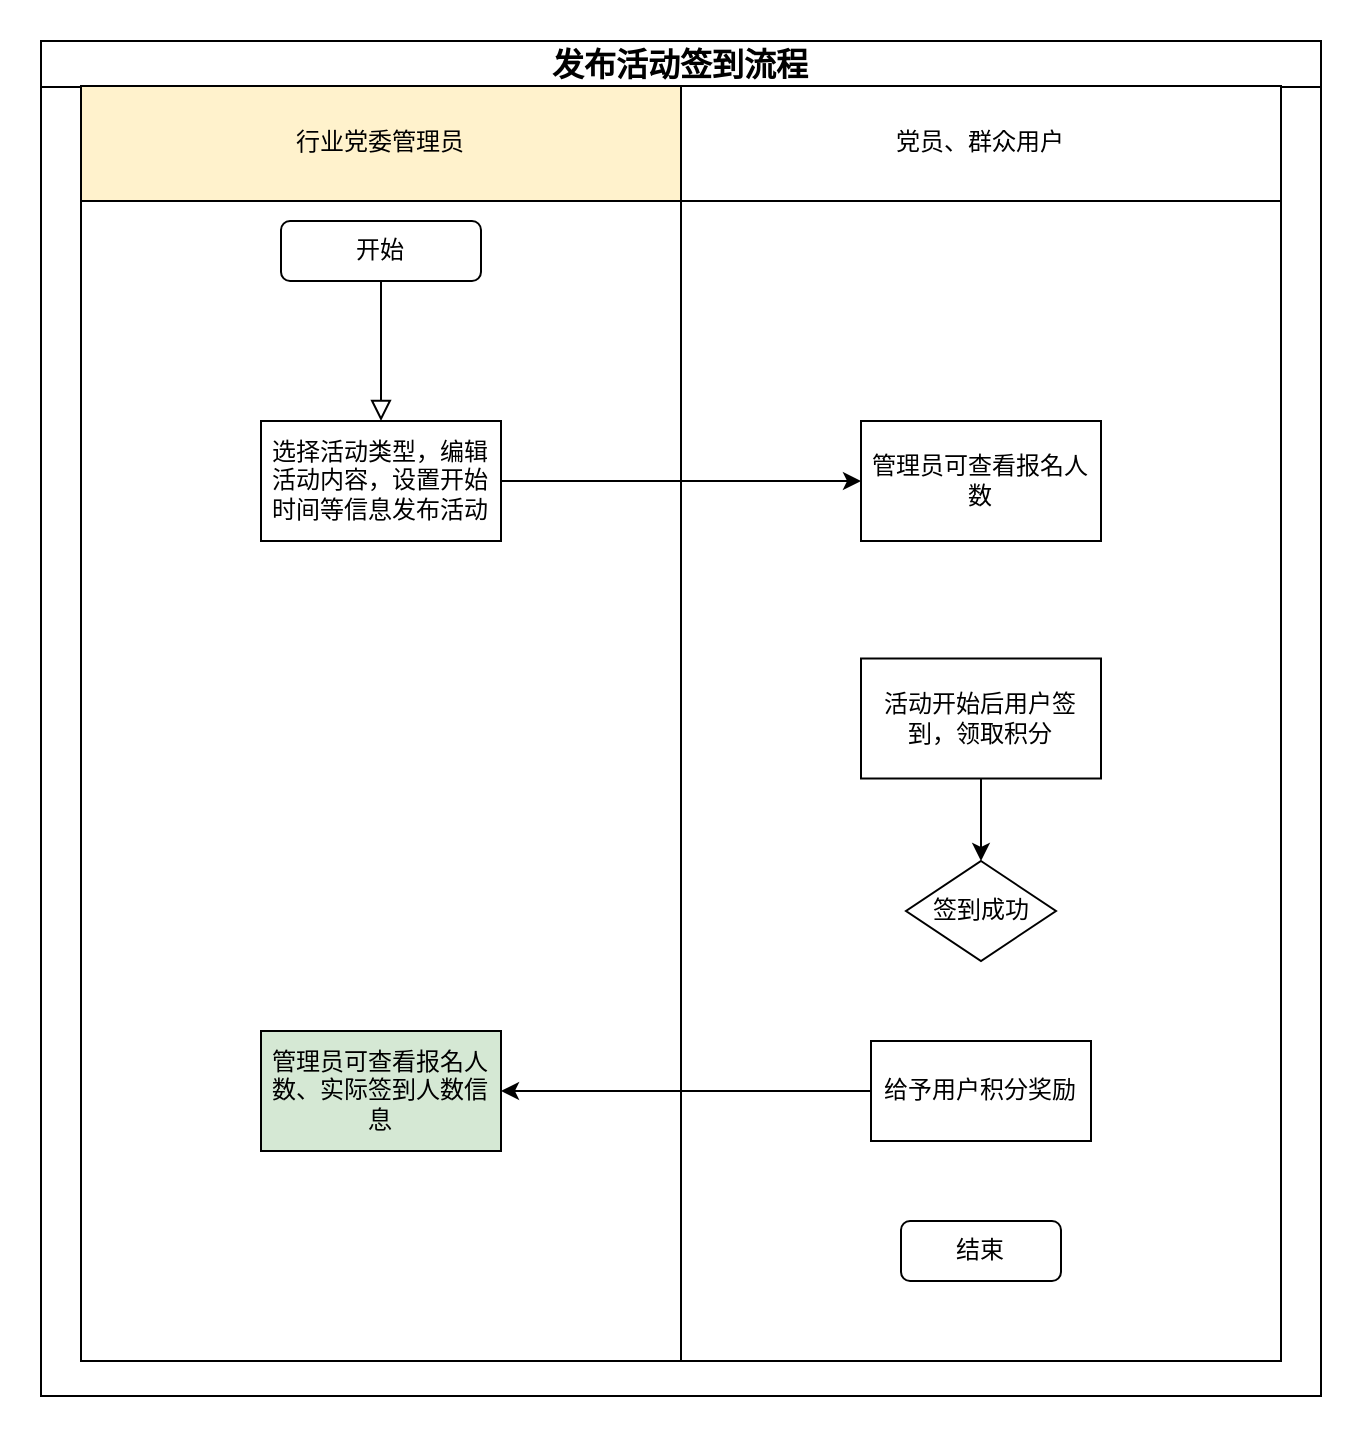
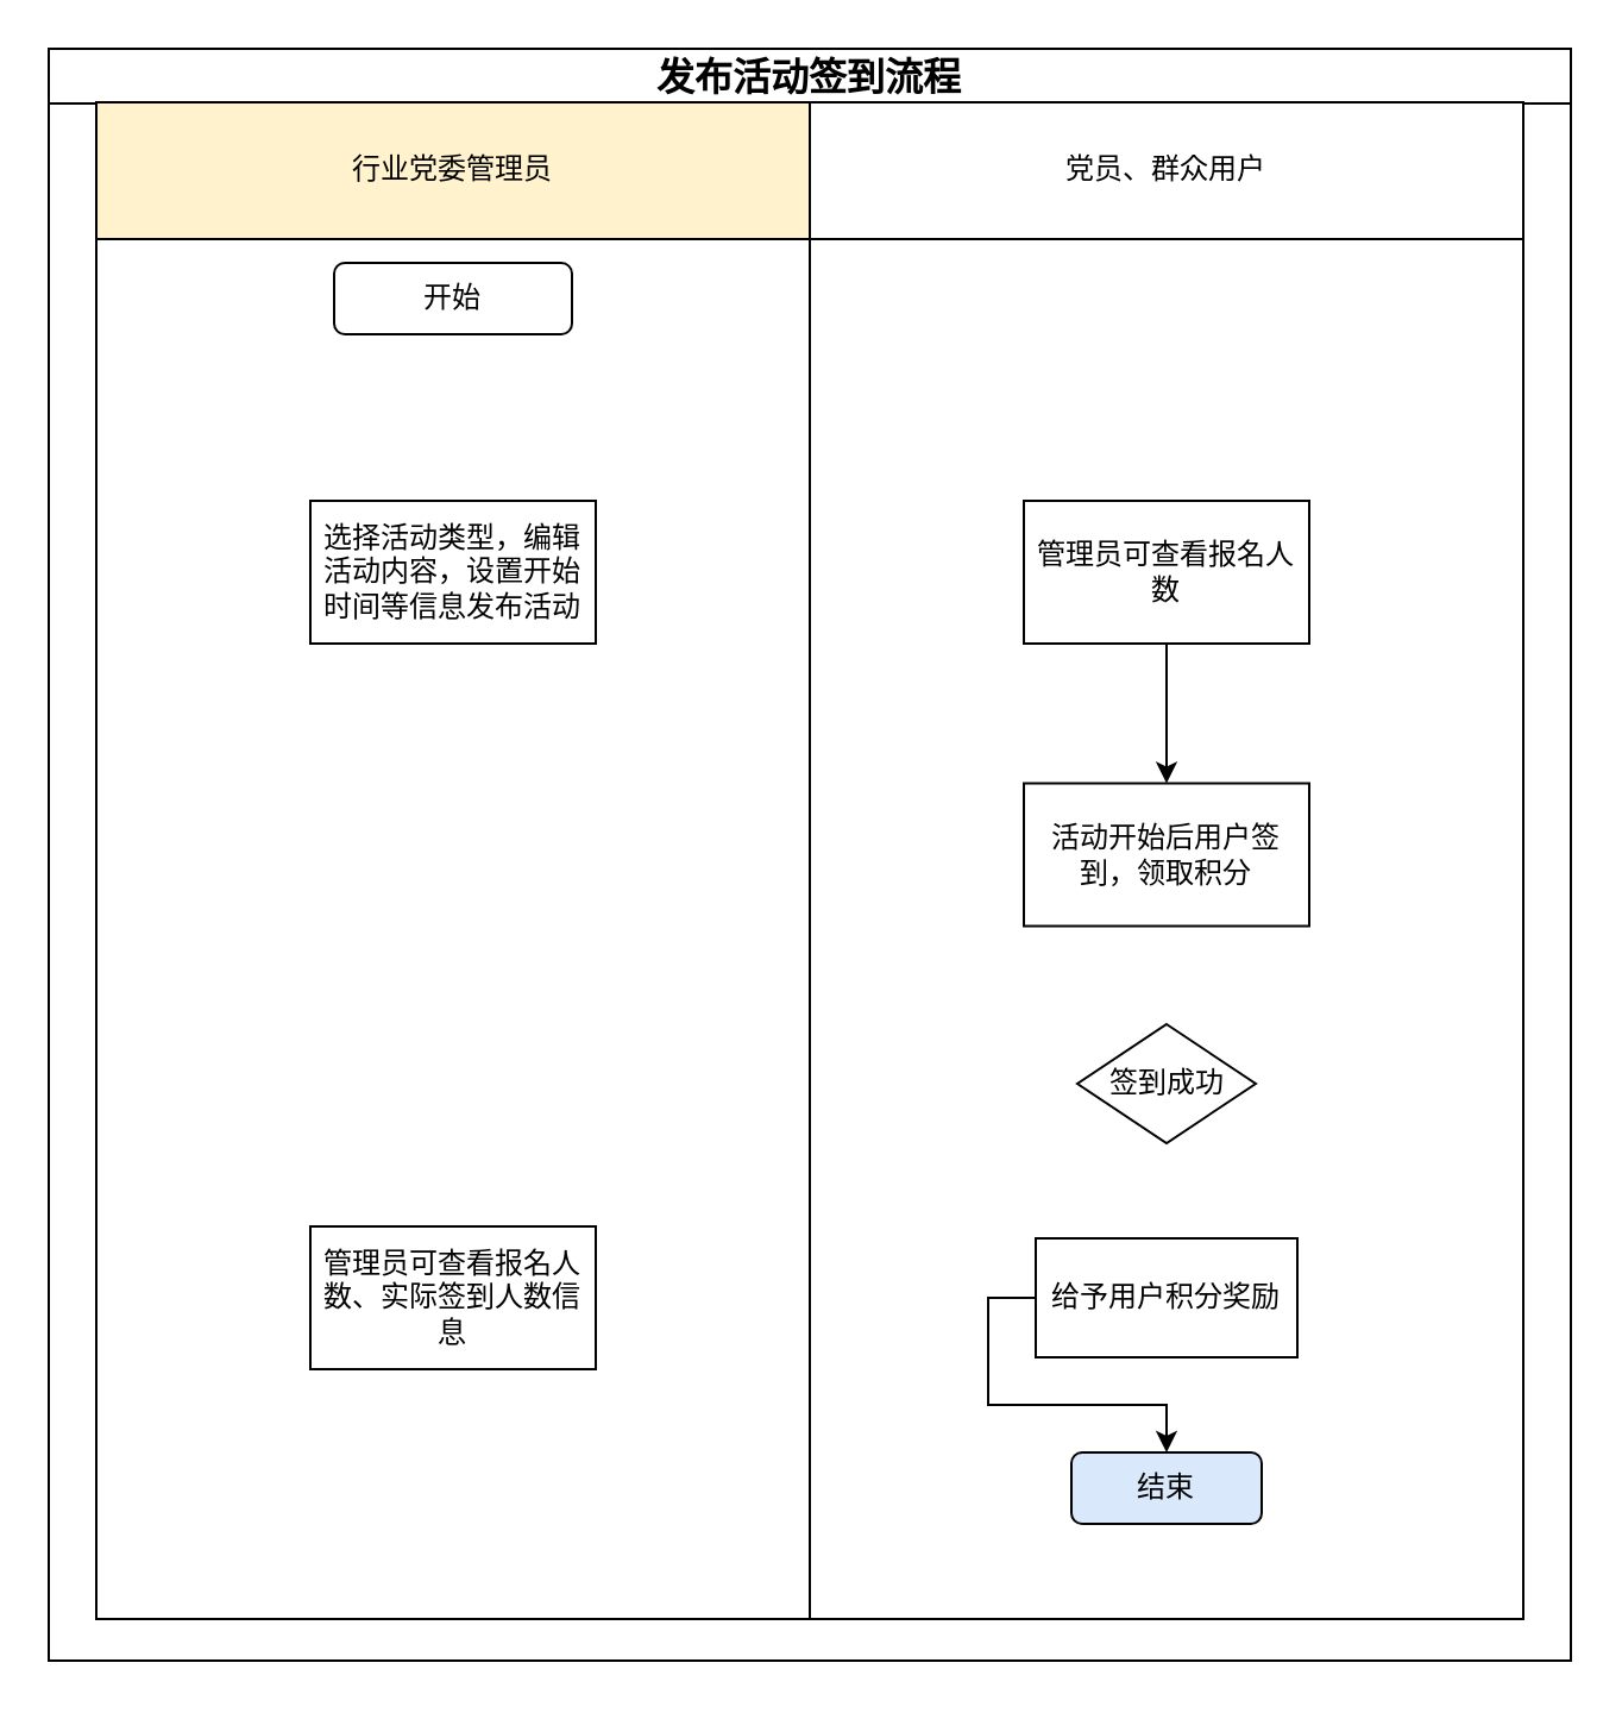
  <mxCell id="0" />
  <mxCell id="1" parent="0" />
  <mxCell id="2" value="&lt;span style=&quot;font-size: 16px;&quot;&gt;发布活动签到流程&lt;/span&gt;" style="swimlane;whiteSpace=wrap;html=1;" vertex="1" parent="1"><mxGeometry x="20" y="20" width="640" height="677.5" as="geometry"><mxRectangle x="320" y="40" width="220" height="30" as="alternateBounds" /></mxGeometry></mxCell>
  <mxCell id="3" value="行业党委管理员" style="rounded=0;whiteSpace=wrap;html=1;fillColor=#fff2cc;" vertex="1" parent="2"><mxGeometry x="20" y="22.5" width="300" height="57.5" as="geometry" /></mxCell>
  <mxCell id="4" value="党员、群众用户" style="rounded=0;whiteSpace=wrap;html=1;" vertex="1" parent="2"><mxGeometry x="320" y="22.5" width="300" height="57.5" as="geometry" /></mxCell>
  <mxCell id="5" value="" style="rounded=0;whiteSpace=wrap;html=1;" vertex="1" parent="2"><mxGeometry x="20" y="80" width="300" height="580" as="geometry" /></mxCell>
  <mxCell id="6" value="" style="rounded=0;whiteSpace=wrap;html=1;" vertex="1" parent="2"><mxGeometry x="320" y="80" width="300" height="580" as="geometry" /></mxCell>
- <mxCell id="7" value="" style="rounded=0;html=1;jettySize=auto;orthogonalLoop=1;fontSize=11;endArrow=block;endFill=0;endSize=8;strokeWidth=1;shadow=0;labelBackgroundColor=none;edgeStyle=orthogonalEdgeStyle;entryX=0.5;entryY=0;entryDx=0;entryDy=0;" edge="1" parent="2" source="8" target="9"><mxGeometry relative="1" as="geometry"><mxPoint x="170" y="180" as="targetPoint" /></mxGeometry></mxCell>
  <mxCell id="8" value="开始" style="rounded=1;whiteSpace=wrap;html=1;fontSize=12;glass=0;strokeWidth=1;shadow=0;" vertex="1" parent="2"><mxGeometry x="120" y="90" width="100" height="30" as="geometry" /></mxCell>
  <mxCell id="9" value="选择活动类型，编辑活动内容，设置开始时间等信息发布活动" style="rounded=0;whiteSpace=wrap;html=1;" vertex="1" parent="2"><mxGeometry x="110" y="190" width="120" height="60" as="geometry" /></mxCell>
- <mxCell id="10" value="" style="edgeStyle=orthogonalEdgeStyle;rounded=0;orthogonalLoop=1;jettySize=auto;html=1;entryX=0;entryY=0.5;entryDx=0;entryDy=0;exitX=1;exitY=0.5;exitDx=0;exitDy=0;" edge="1" parent="2" source="9" target="16"><mxGeometry relative="1" as="geometry"><mxPoint x="400" y="338.75" as="targetPoint" /></mxGeometry></mxCell>
  <mxCell id="11" value="签到成功" style="rhombus;whiteSpace=wrap;html=1;" vertex="1" parent="2"><mxGeometry x="432.5" y="410" width="75" height="50" as="geometry" /></mxCell>
- <mxCell id="12" value="结束" style="rounded=1;whiteSpace=wrap;html=1;" vertex="1" parent="2"><mxGeometry x="430" y="590" width="80" height="30" as="geometry" /></mxCell>
- <mxCell id="13" style="edgeStyle=orthogonalEdgeStyle;rounded=0;orthogonalLoop=1;jettySize=auto;html=1;exitX=0;exitY=0.5;exitDx=0;exitDy=0;entryX=1;entryY=0.5;entryDx=0;entryDy=0;" edge="1" parent="2" source="14" target="19"><mxGeometry relative="1" as="geometry" /></mxCell>
+ <mxCell id="12" value="结束" style="rounded=1;whiteSpace=wrap;html=1;fillColor=#dae8fc;" vertex="1" parent="2"><mxGeometry x="430" y="590" width="80" height="30" as="geometry" /></mxCell>
+ <mxCell id="13" style="edgeStyle=orthogonalEdgeStyle;rounded=0;orthogonalLoop=1;jettySize=auto;html=1;exitX=0;exitY=0.5;exitDx=0;exitDy=0;" edge="1" parent="2" source="14" target="12"><mxGeometry relative="1" as="geometry" /></mxCell>
  <mxCell id="14" value="给予用户积分奖励" style="rounded=0;whiteSpace=wrap;html=1;" vertex="1" parent="2"><mxGeometry x="415" y="500" width="110" height="50" as="geometry" /></mxCell>
+ <mxCell id="15" value="" style="edgeStyle=orthogonalEdgeStyle;rounded=0;orthogonalLoop=1;jettySize=auto;html=1;" edge="1" parent="2" source="16" target="18"><mxGeometry relative="1" as="geometry" /></mxCell>
  <mxCell id="16" value="管理员可查看报名人数" style="rounded=0;whiteSpace=wrap;html=1;" vertex="1" parent="2"><mxGeometry x="410" y="190" width="120" height="60" as="geometry" /></mxCell>
- <mxCell id="17" style="edgeStyle=orthogonalEdgeStyle;rounded=0;orthogonalLoop=1;jettySize=auto;html=1;exitX=0.5;exitY=1;exitDx=0;exitDy=0;entryX=0.5;entryY=0;entryDx=0;entryDy=0;" edge="1" parent="2" source="18" target="11"><mxGeometry relative="1" as="geometry" /></mxCell>
  <mxCell id="18" value="活动开始后用户签到，领取积分" style="whiteSpace=wrap;html=1;rounded=0;" vertex="1" parent="2"><mxGeometry x="410" y="308.75" width="120" height="60" as="geometry" /></mxCell>
- <mxCell id="19" value="管理员可查看报名人数、实际签到人数信息" style="rounded=0;whiteSpace=wrap;html=1;fillColor=#d5e8d4;" vertex="1" parent="2"><mxGeometry x="110" y="495" width="120" height="60" as="geometry" /></mxCell>
+ <mxCell id="19" value="管理员可查看报名人数、实际签到人数信息" style="rounded=0;whiteSpace=wrap;html=1;" vertex="1" parent="2"><mxGeometry x="110" y="495" width="120" height="60" as="geometry" /></mxCell>
